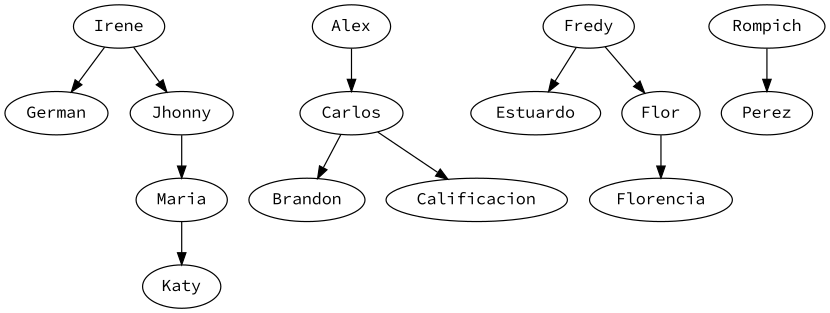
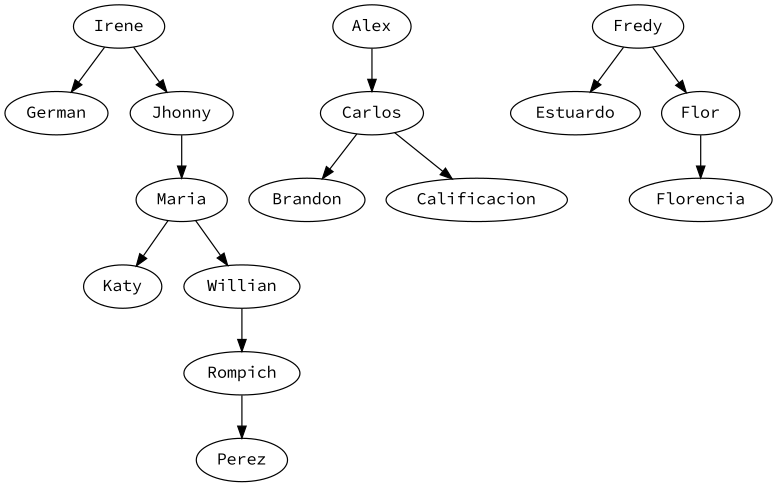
  digraph {
    fontname="Source Code Pro"
    node [fontname="Source Code Pro"]
    edge [fontname="Source Code Pro"]
    Irene
    German
    Jhonny
    Maria
    Katy
+   Willian
    Alex
    Carlos
    Fredy
    Estuardo
    Flor
    Brandon
    Calificacion
    Florencia
    Rompich
    Perez
    Irene -> German
    Irene -> Jhonny
    Jhonny -> Maria
    Maria -> Katy
+   Maria -> Willian
+   Willian -> Rompich
    Alex -> Carlos
    Carlos -> Brandon
    Carlos -> Calificacion
    Fredy -> Estuardo
    Fredy -> Flor
    Flor -> Florencia
    Rompich -> Perez
  }
